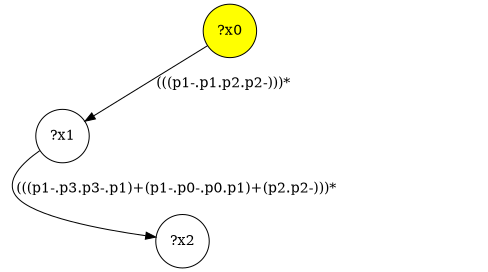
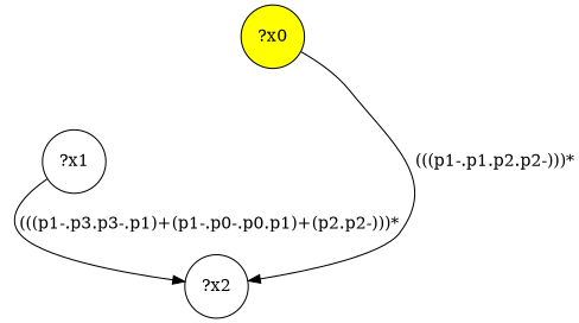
  digraph {
    node [shape=circle]
    n1 [fillcolor=yellow label="?x0" style="filled,"]
    n2 [label="?x1"]
    n3 [label="?x2"]
-   n1 -> n2 [label="(((p1-.p1.p2.p2-)))*"]
+   n1 -> n3 [label="(((p1-.p1.p2.p2-)))*"]
    n2 -> n3 [label="(((p1-.p3.p3-.p1)+(p1-.p0-.p0.p1)+(p2.p2-)))*"]
  }
